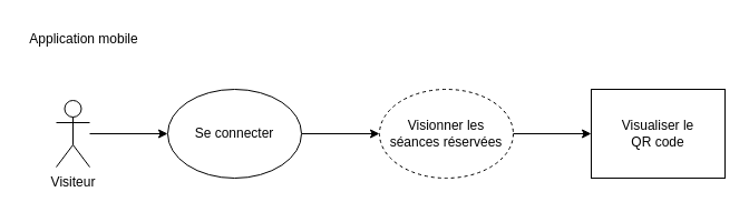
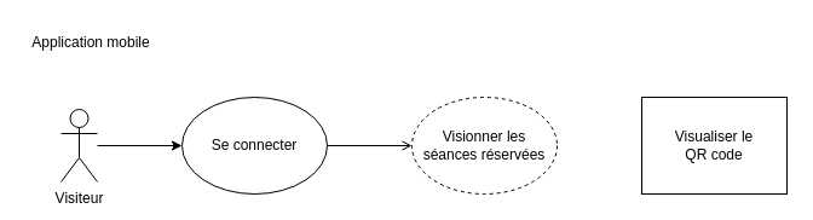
  <mxCell id="0" />
  <mxCell id="1" parent="0" />
  <mxCell id="2" style="edgeStyle=orthogonalEdgeStyle;rounded=0;orthogonalLoop=1;jettySize=auto;html=1;entryX=0;entryY=0.5;entryDx=0;entryDy=0;" edge="1" parent="1" source="3" target="9"><mxGeometry relative="1" as="geometry" /></mxCell>
  <mxCell id="3" value="Visiteur" style="shape=umlActor;verticalLabelPosition=bottom;verticalAlign=top;html=1;outlineConnect=0;" vertex="1" parent="1"><mxGeometry x="50" y="90" width="30" height="60" as="geometry" /></mxCell>
  <mxCell id="4" value="Application mobile" style="text;html=1;align=center;verticalAlign=middle;whiteSpace=wrap;rounded=0;" vertex="1" parent="1"><mxGeometry width="110" height="30" as="geometry" x="20" y="20" /></mxCell>
- <mxCell id="5" style="edgeStyle=orthogonalEdgeStyle;rounded=0;orthogonalLoop=1;jettySize=auto;html=1;entryX=0;entryY=0.5;entryDx=0;entryDy=0;" edge="1" parent="1" source="6" target="7"><mxGeometry relative="1" as="geometry" /></mxCell>
  <mxCell id="6" value="Visionner les&lt;div&gt;séances réservées&lt;/div&gt;" style="ellipse;whiteSpace=wrap;html=1;dashed=1;" vertex="1" parent="1"><mxGeometry x="340" y="80" width="120" height="80" as="geometry" /></mxCell>
  <mxCell id="7" value="Visualiser le&lt;div&gt;QR code&lt;/div&gt;" style="whiteSpace=wrap;html=1;rounded=0;" vertex="1" parent="1"><mxGeometry x="530" y="80" width="120" height="80" as="geometry" /></mxCell>
- <mxCell id="8" style="edgeStyle=orthogonalEdgeStyle;rounded=0;orthogonalLoop=1;jettySize=auto;html=1;entryX=0;entryY=0.5;entryDx=0;entryDy=0;" edge="1" parent="1" source="9" target="6"><mxGeometry relative="1" as="geometry" /></mxCell>
+ <mxCell id="8" style="edgeStyle=orthogonalEdgeStyle;rounded=0;orthogonalLoop=1;jettySize=auto;html=1;entryX=0;entryY=0.5;entryDx=0;entryDy=0;endArrow=open;" edge="1" parent="1" source="9" target="6"><mxGeometry relative="1" as="geometry" /></mxCell>
  <mxCell id="9" value="Se connecter" style="ellipse;whiteSpace=wrap;html=1;" vertex="1" parent="1"><mxGeometry x="150" y="80" width="120" height="80" as="geometry" /></mxCell>
